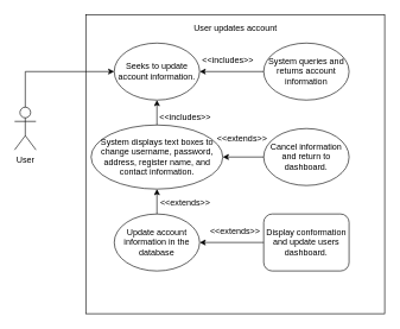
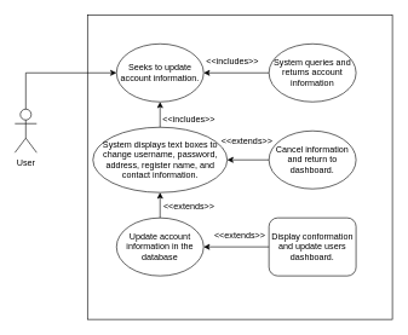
  <mxCell id="0" />
  <mxCell id="1" parent="0" />
  <mxCell id="2" value="" style="whiteSpace=wrap;html=1;aspect=fixed;" parent="1" vertex="1"><mxGeometry x="120" y="20" width="420" height="420" as="geometry" /></mxCell>
  <mxCell id="3" value="User" style="shape=umlActor;verticalLabelPosition=bottom;verticalAlign=top;html=1;outlineConnect=0;" parent="1" vertex="1"><mxGeometry x="20" y="150" width="30" height="60" as="geometry" /></mxCell>
  <mxCell id="4" value="" style="endArrow=classic;html=1;rounded=0;entryX=0;entryY=0.5;entryDx=0;entryDy=0;exitX=0.5;exitY=0;exitDx=0;exitDy=0;exitPerimeter=0;" parent="1" source="3" target="5" edge="1"><mxGeometry width="50" height="50" relative="1" as="geometry"><mxPoint x="220" y="320" as="sourcePoint" /><mxPoint x="270" y="270" as="targetPoint" /><Array as="points"><mxPoint x="35" y="100" /></Array></mxGeometry></mxCell>
  <mxCell id="5" value="Seeks to update account information." style="ellipse;whiteSpace=wrap;html=1;" parent="1" vertex="1"><mxGeometry x="160" y="60" width="120" height="80" as="geometry" /></mxCell>
- <mxCell id="6" value="User updates account" style="text;html=1;align=center;verticalAlign=middle;resizable=0;points=[];autosize=1;strokeColor=none;fillColor=none;" parent="1" vertex="1"><mxGeometry x="265" y="30" width="130" height="20" as="geometry" /></mxCell>
  <mxCell id="7" value="System queries and returns account information" style="ellipse;whiteSpace=wrap;html=1;" parent="1" vertex="1"><mxGeometry x="370" y="60" width="120" height="80" as="geometry" /></mxCell>
  <mxCell id="8" value="" style="endArrow=classic;html=1;rounded=0;exitX=0;exitY=0.5;exitDx=0;exitDy=0;entryX=1;entryY=0.5;entryDx=0;entryDy=0;" parent="1" source="7" target="5" edge="1"><mxGeometry width="50" height="50" relative="1" as="geometry"><mxPoint x="220" y="300" as="sourcePoint" /><mxPoint x="270" y="250" as="targetPoint" /></mxGeometry></mxCell>
  <mxCell id="9" value="System displays text boxes to change username, password, address, register name, and contact information." style="ellipse;whiteSpace=wrap;html=1;" parent="1" vertex="1"><mxGeometry x="127.5" y="175" width="185" height="90" as="geometry" /></mxCell>
  <mxCell id="10" value="Cancel information and return to dashboard." style="ellipse;whiteSpace=wrap;html=1;" parent="1" vertex="1"><mxGeometry x="370" y="180" width="120" height="80" as="geometry" /></mxCell>
  <mxCell id="11" value="Update account information in the database" style="ellipse;whiteSpace=wrap;html=1;" parent="1" vertex="1"><mxGeometry x="160" y="300" width="120" height="80" as="geometry" /></mxCell>
  <mxCell id="12" value="Display conformation and update users dashboard." style="whiteSpace=wrap;html=1;rounded=1;" parent="1" vertex="1"><mxGeometry x="370" y="300" width="120" height="80" as="geometry" /></mxCell>
  <mxCell id="13" value="" style="endArrow=classic;html=1;rounded=0;entryX=1;entryY=0.5;entryDx=0;entryDy=0;startArrow=none;" parent="1" target="9" edge="1"><mxGeometry width="50" height="50" relative="1" as="geometry"><mxPoint x="370" y="220" as="sourcePoint" /><mxPoint x="270" y="180" as="targetPoint" /></mxGeometry></mxCell>
  <mxCell id="14" value="" style="endArrow=classic;html=1;rounded=0;entryX=0.5;entryY=1;entryDx=0;entryDy=0;exitX=0.5;exitY=0;exitDx=0;exitDy=0;" parent="1" source="9" target="5" edge="1"><mxGeometry width="50" height="50" relative="1" as="geometry"><mxPoint x="210" y="190" as="sourcePoint" /><mxPoint x="260" y="140" as="targetPoint" /></mxGeometry></mxCell>
  <mxCell id="15" value="" style="endArrow=classic;html=1;rounded=0;entryX=0.5;entryY=1;entryDx=0;entryDy=0;exitX=0.5;exitY=0;exitDx=0;exitDy=0;" parent="1" source="11" target="9" edge="1"><mxGeometry width="50" height="50" relative="1" as="geometry"><mxPoint x="200" y="330" as="sourcePoint" /><mxPoint x="250" y="280" as="targetPoint" /></mxGeometry></mxCell>
  <mxCell id="16" value="" style="endArrow=classic;html=1;rounded=0;entryX=1;entryY=0.5;entryDx=0;entryDy=0;exitX=0;exitY=0.5;exitDx=0;exitDy=0;" parent="1" source="12" target="11" edge="1"><mxGeometry width="50" height="50" relative="1" as="geometry"><mxPoint x="300" y="370" as="sourcePoint" /><mxPoint x="350" y="320" as="targetPoint" /></mxGeometry></mxCell>
  <mxCell id="17" value="&amp;lt;&amp;lt;extends&amp;gt;&amp;gt;" style="text;html=1;strokeColor=none;fillColor=none;align=center;verticalAlign=middle;whiteSpace=wrap;rounded=0;" parent="1" vertex="1"><mxGeometry x="230" y="270" width="60" height="30" as="geometry" /></mxCell>
  <mxCell id="18" value="&amp;lt;&amp;lt;extends&amp;gt;&amp;gt;" style="text;html=1;strokeColor=none;fillColor=none;align=center;verticalAlign=middle;whiteSpace=wrap;rounded=0;" parent="1" vertex="1"><mxGeometry x="300" y="310" width="60" height="30" as="geometry" /></mxCell>
  <mxCell id="19" value="&amp;lt;&amp;lt;includes&amp;gt;&amp;gt;" style="text;html=1;strokeColor=none;fillColor=none;align=center;verticalAlign=middle;whiteSpace=wrap;rounded=0;" parent="1" vertex="1"><mxGeometry x="290" y="70" width="60" height="30" as="geometry" /></mxCell>
  <mxCell id="20" value="&lt;span&gt;&amp;lt;&amp;lt;extends&amp;gt;&amp;gt;&lt;/span&gt;" style="text;html=1;strokeColor=none;fillColor=none;align=center;verticalAlign=middle;whiteSpace=wrap;rounded=0;" parent="1" vertex="1"><mxGeometry x="310" y="180" width="60" height="30" as="geometry" /></mxCell>
  <mxCell id="21" value="" style="endArrow=none;html=1;rounded=0;exitX=0;exitY=0.5;exitDx=0;exitDy=0;" parent="1" source="10" edge="1"><mxGeometry width="50" height="50" relative="1" as="geometry"><mxPoint x="370" y="220" as="sourcePoint" /><mxPoint x="370" y="220" as="targetPoint" /></mxGeometry></mxCell>
  <mxCell id="22" value="&amp;lt;&amp;lt;includes&amp;gt;&amp;gt;" style="text;html=1;strokeColor=none;fillColor=none;align=center;verticalAlign=middle;whiteSpace=wrap;rounded=0;" parent="1" vertex="1"><mxGeometry x="230" y="150" width="60" height="30" as="geometry" /></mxCell>
